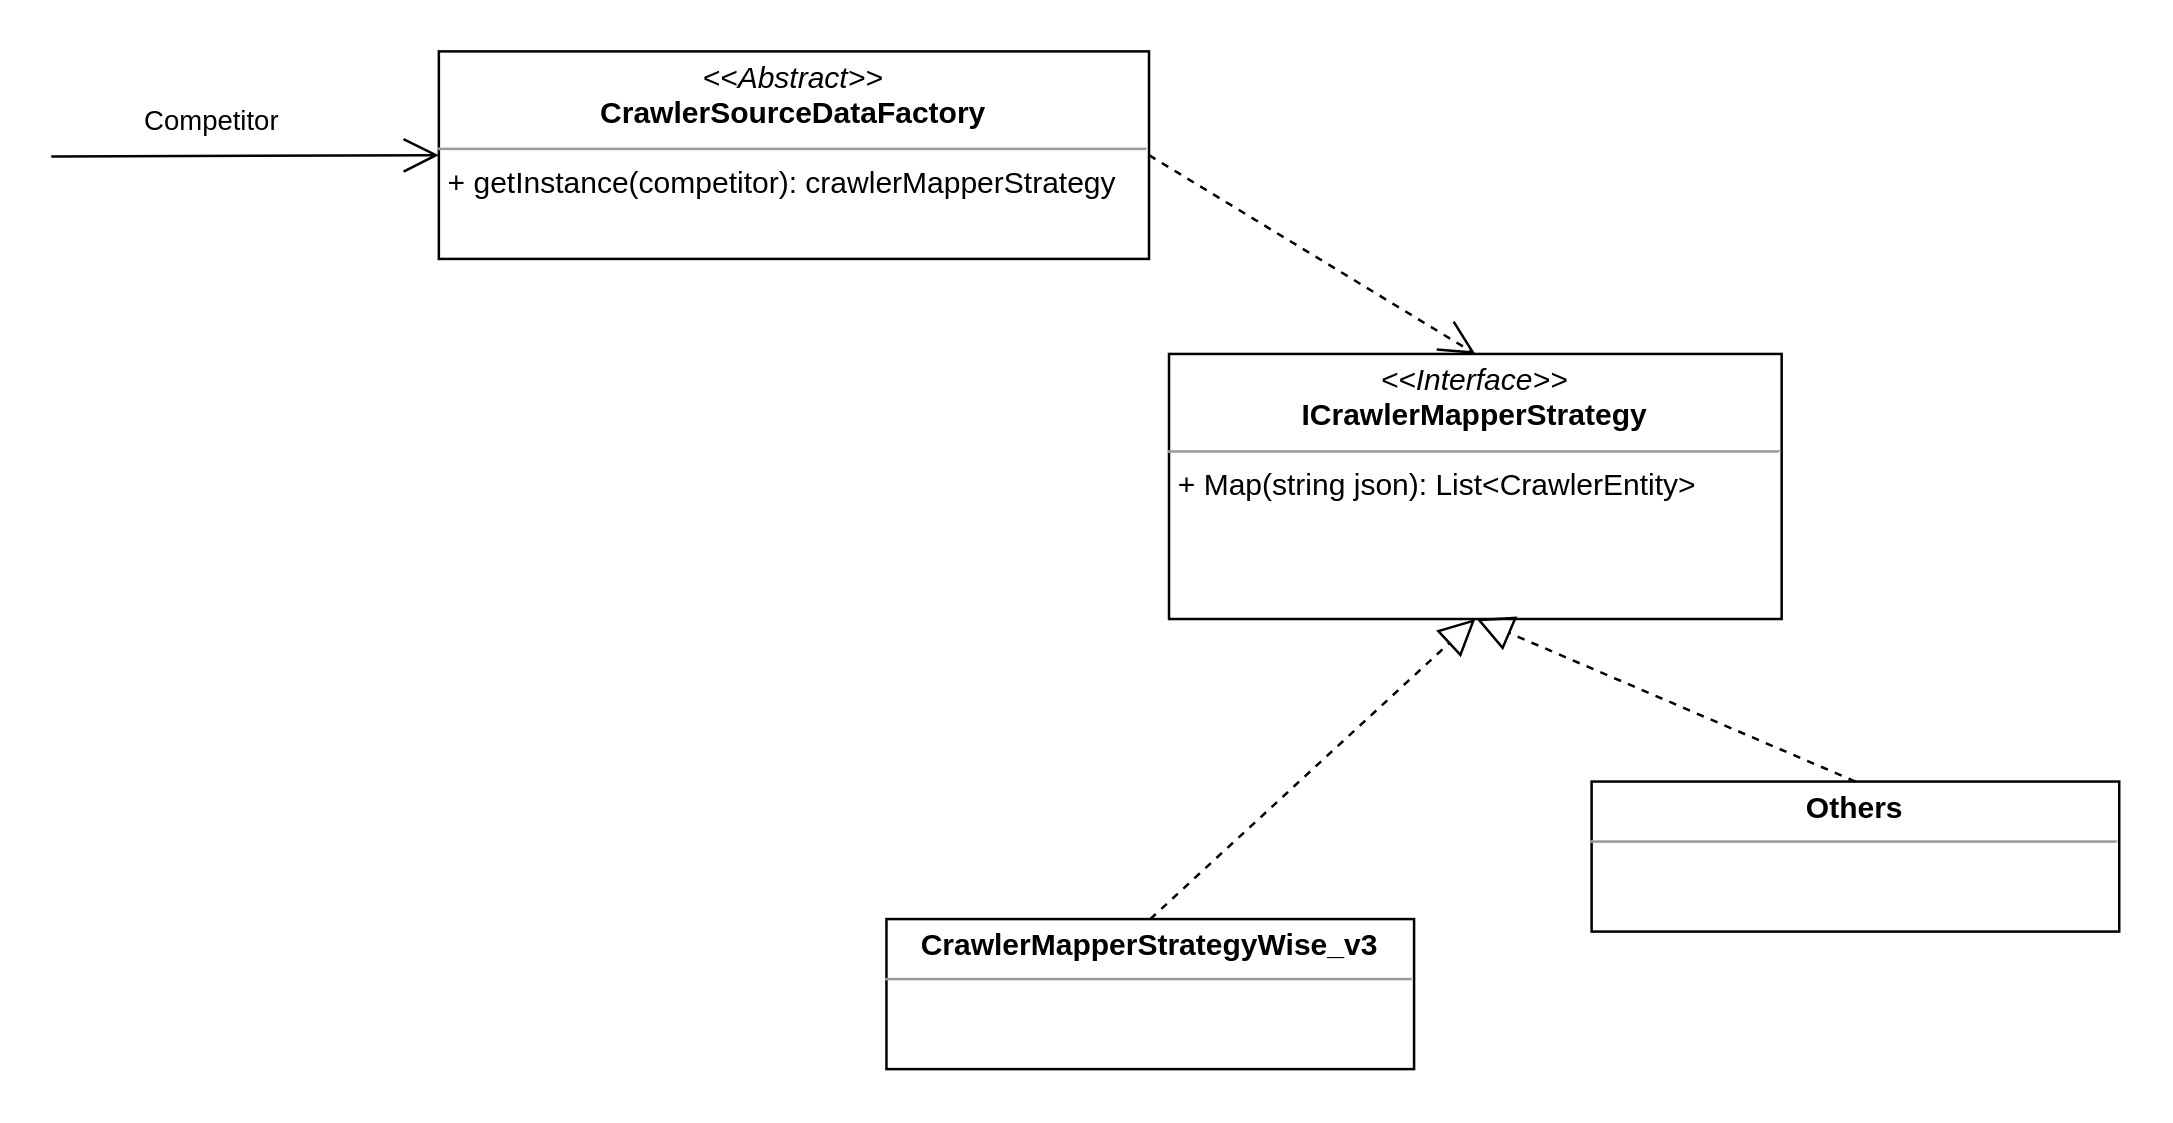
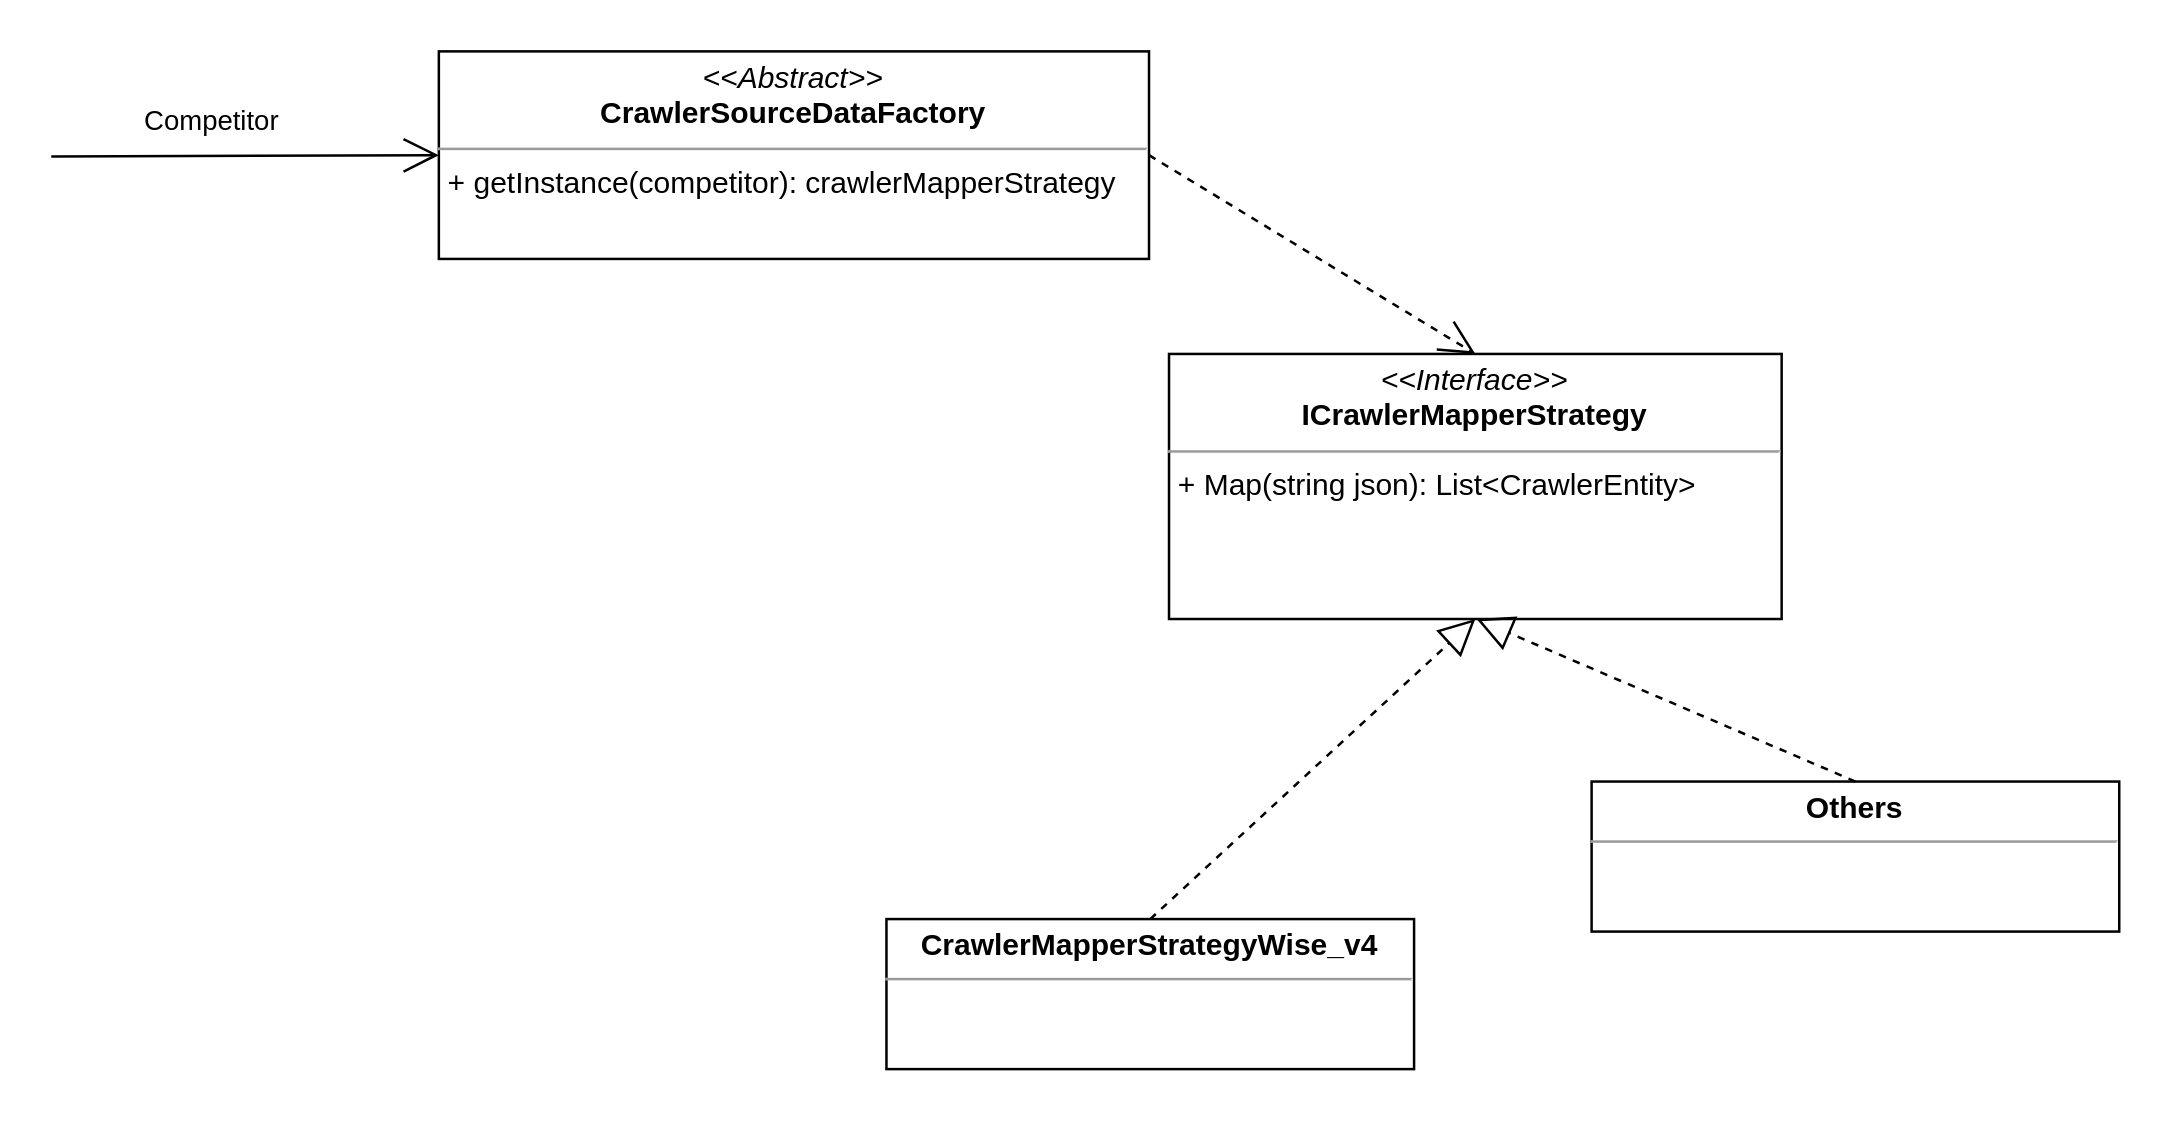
  <mxCell id="0" />
  <mxCell id="1" parent="0" />
  <mxCell id="2" value="&lt;p style=&quot;margin:0px;margin-top:4px;text-align:center;&quot;&gt;&lt;i&gt;&amp;lt;&amp;lt;Interface&amp;gt;&amp;gt;&lt;/i&gt;&lt;br&gt;&lt;b&gt;ICrawlerMapperStrategy&lt;/b&gt;&lt;/p&gt;&lt;hr size=&quot;1&quot;&gt;&lt;p style=&quot;margin:0px;margin-left:4px;&quot;&gt;+ Map(string json): List&amp;lt;CrawlerEntity&amp;gt;&lt;br&gt;&lt;/p&gt;" style="verticalAlign=top;align=left;overflow=fill;fontSize=12;fontFamily=Helvetica;html=1;whiteSpace=wrap;" vertex="1" parent="1"><mxGeometry x="467" y="141" width="245" height="106" as="geometry" /></mxCell>
- <mxCell id="3" value="&lt;p style=&quot;margin:0px;margin-top:4px;text-align:center;&quot;&gt;&lt;b style=&quot;border-color: var(--border-color);&quot;&gt;CrawlerMapperStrategyWise_v3&lt;/b&gt;&lt;br&gt;&lt;/p&gt;&lt;hr size=&quot;1&quot;&gt;&lt;div style=&quot;height:2px;&quot;&gt;&lt;/div&gt;" style="verticalAlign=top;align=left;overflow=fill;fontSize=12;fontFamily=Helvetica;html=1;whiteSpace=wrap;" vertex="1" parent="1"><mxGeometry x="354" y="367" width="211" height="60" as="geometry" /></mxCell>
+ <mxCell id="3" value="&lt;p style=&quot;margin:0px;margin-top:4px;text-align:center;&quot;&gt;&lt;b style=&quot;border-color: var(--border-color);&quot;&gt;CrawlerMapperStrategyWise_v4&lt;/b&gt;&lt;br&gt;&lt;/p&gt;&lt;hr size=&quot;1&quot;&gt;&lt;div style=&quot;height:2px;&quot;&gt;&lt;/div&gt;" style="verticalAlign=top;align=left;overflow=fill;fontSize=12;fontFamily=Helvetica;html=1;whiteSpace=wrap;" vertex="1" parent="1"><mxGeometry x="354" y="367" width="211" height="60" as="geometry" /></mxCell>
  <mxCell id="4" value="" style="endArrow=block;dashed=1;endFill=0;endSize=12;html=1;rounded=0;exitX=0.5;exitY=0;exitDx=0;exitDy=0;entryX=0.5;entryY=1;entryDx=0;entryDy=0;" edge="1" parent="1" source="3" target="2"><mxGeometry width="160" relative="1" as="geometry"><mxPoint x="498" y="295" as="sourcePoint" /><mxPoint x="658" y="295" as="targetPoint" /></mxGeometry></mxCell>
  <mxCell id="5" value="&lt;p style=&quot;margin:0px;margin-top:4px;text-align:center;&quot;&gt;&lt;b style=&quot;border-color: var(--border-color);&quot;&gt;Others&lt;/b&gt;&lt;br&gt;&lt;/p&gt;&lt;hr size=&quot;1&quot;&gt;&lt;div style=&quot;height:2px;&quot;&gt;&lt;/div&gt;" style="verticalAlign=top;align=left;overflow=fill;fontSize=12;fontFamily=Helvetica;html=1;whiteSpace=wrap;" vertex="1" parent="1"><mxGeometry x="636" y="312" width="211" height="60" as="geometry" /></mxCell>
  <mxCell id="6" value="" style="endArrow=block;dashed=1;endFill=0;endSize=12;html=1;rounded=0;exitX=0.5;exitY=0;exitDx=0;exitDy=0;" edge="1" parent="1" source="5"><mxGeometry width="160" relative="1" as="geometry"><mxPoint x="470" y="377" as="sourcePoint" /><mxPoint x="590" y="247" as="targetPoint" /></mxGeometry></mxCell>
  <mxCell id="7" value="&lt;p style=&quot;margin:0px;margin-top:4px;text-align:center;&quot;&gt;&lt;i&gt;&amp;lt;&amp;lt;Abstract&amp;gt;&amp;gt;&lt;/i&gt;&lt;br&gt;&lt;b&gt;CrawlerSourceDataFactory&lt;/b&gt;&lt;/p&gt;&lt;hr size=&quot;1&quot;&gt;&lt;p style=&quot;margin:0px;margin-left:4px;&quot;&gt;+ getInstance(competitor):&amp;nbsp;crawlerMapperStrategy&lt;/p&gt;" style="verticalAlign=top;align=left;overflow=fill;fontSize=12;fontFamily=Helvetica;html=1;whiteSpace=wrap;" vertex="1" parent="1"><mxGeometry x="175" y="20" width="284" height="83" as="geometry" /></mxCell>
  <mxCell id="8" value="" style="endArrow=open;endFill=1;endSize=12;html=1;rounded=0;entryX=0;entryY=0.5;entryDx=0;entryDy=0;" edge="1" parent="1" target="7"><mxGeometry width="160" relative="1" as="geometry"><mxPoint x="20" y="62" as="sourcePoint" /><mxPoint x="244" y="-60" as="targetPoint" /></mxGeometry></mxCell>
  <mxCell id="9" value="Competitor" style="edgeLabel;html=1;align=center;verticalAlign=middle;resizable=0;points=[];" vertex="1" connectable="0" parent="8"><mxGeometry x="-0.639" y="3" relative="1" as="geometry"><mxPoint x="36" y="-11" as="offset" /></mxGeometry></mxCell>
  <mxCell id="10" value="" style="endArrow=open;endSize=12;dashed=1;html=1;rounded=0;exitX=1;exitY=0.5;exitDx=0;exitDy=0;entryX=0.5;entryY=0;entryDx=0;entryDy=0;" edge="1" parent="1" source="7" target="2"><mxGeometry x="0.055" y="37" width="160" relative="1" as="geometry"><mxPoint x="538" y="54" as="sourcePoint" /><mxPoint x="698" y="54" as="targetPoint" /><mxPoint as="offset" /></mxGeometry></mxCell>
